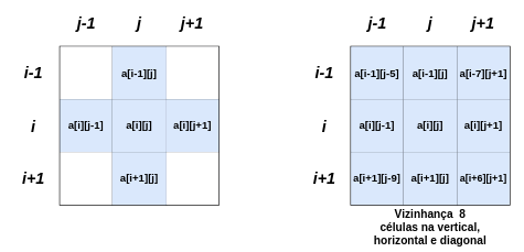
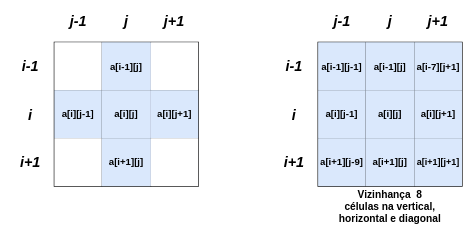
  <mxCell id="0" />
  <mxCell id="1" parent="0" />
  <mxCell id="2" value="i-1" style="text;html=1;align=center;verticalAlign=middle;whiteSpace=wrap;rounded=0;fontSize=24;fontStyle=3;fontColor=#000000;" parent="1" vertex="1"><mxGeometry x="20" y="94.5" width="60" height="30" as="geometry" /></mxCell>
  <mxCell id="3" value="i" style="text;html=1;align=center;verticalAlign=middle;whiteSpace=wrap;rounded=0;fontSize=24;fontStyle=3;fontColor=#000000;" parent="1" vertex="1"><mxGeometry x="20" y="176.5" width="60" height="30" as="geometry" /></mxCell>
  <mxCell id="4" value="i+1" style="text;html=1;align=center;verticalAlign=middle;whiteSpace=wrap;rounded=0;fontSize=24;fontStyle=3;fontColor=#000000;" parent="1" vertex="1"><mxGeometry x="20" y="255.5" width="60" height="30" as="geometry" /></mxCell>
  <mxCell id="5" value="" style="shape=table;startSize=0;container=1;collapsible=0;childLayout=tableLayout;fontSize=25;strokeWidth=2;fillColor=#D4E1F5;fontStyle=1" parent="1" vertex="1"><mxGeometry x="90" y="70" width="240" height="240" as="geometry" /></mxCell>
  <mxCell id="6" value="" style="shape=tableRow;horizontal=0;startSize=0;swimlaneHead=0;swimlaneBody=0;strokeColor=inherit;top=0;left=0;bottom=0;right=0;collapsible=0;dropTarget=0;fillColor=none;points=[[0,0.5],[1,0.5]];portConstraint=eastwest;fontSize=16;" parent="5" vertex="1"><mxGeometry width="240" height="80" as="geometry" /></mxCell>
  <mxCell id="7" value="" style="shape=partialRectangle;html=1;whiteSpace=wrap;connectable=0;overflow=hidden;top=0;left=0;bottom=0;right=0;pointerEvents=1;fontSize=16;" parent="6" vertex="1"><mxGeometry width="79" height="80" as="geometry"><mxRectangle width="79" height="80" as="alternateBounds" /></mxGeometry></mxCell>
  <mxCell id="8" value="&lt;font size=&quot;1&quot; style=&quot;&quot;&gt;&lt;b style=&quot;font-size: 16px;&quot;&gt;a[i-1][j]&lt;/b&gt;&lt;/font&gt;" style="shape=partialRectangle;html=1;whiteSpace=wrap;connectable=0;strokeColor=#6c8ebf;overflow=hidden;fillColor=#dae8fc;top=0;left=0;bottom=0;right=0;pointerEvents=1;fontSize=16;" parent="6" vertex="1"><mxGeometry x="79" width="82" height="80" as="geometry"><mxRectangle width="82" height="80" as="alternateBounds" /></mxGeometry></mxCell>
  <mxCell id="9" value="" style="shape=partialRectangle;html=1;whiteSpace=wrap;connectable=0;overflow=hidden;top=0;left=0;bottom=0;right=0;pointerEvents=1;fontSize=16;" parent="6" vertex="1"><mxGeometry x="161" width="79" height="80" as="geometry"><mxRectangle width="79" height="80" as="alternateBounds" /></mxGeometry></mxCell>
  <mxCell id="10" value="" style="shape=tableRow;horizontal=0;startSize=0;swimlaneHead=0;swimlaneBody=0;strokeColor=inherit;top=0;left=0;bottom=0;right=0;collapsible=0;dropTarget=0;fillColor=none;points=[[0,0.5],[1,0.5]];portConstraint=eastwest;fontSize=16;" parent="5" vertex="1"><mxGeometry y="80" width="240" height="80" as="geometry" /></mxCell>
  <mxCell id="11" value="&lt;font size=&quot;1&quot; style=&quot;&quot;&gt;&lt;b style=&quot;font-size: 16px;&quot;&gt;a[i][j-1]&lt;/b&gt;&lt;/font&gt;" style="shape=partialRectangle;html=1;whiteSpace=wrap;connectable=0;strokeColor=#6c8ebf;overflow=hidden;fillColor=#dae8fc;top=0;left=0;bottom=0;right=0;pointerEvents=1;fontSize=16;" parent="10" vertex="1"><mxGeometry width="79" height="80" as="geometry"><mxRectangle width="79" height="80" as="alternateBounds" /></mxGeometry></mxCell>
  <mxCell id="12" value="&lt;font size=&quot;1&quot; style=&quot;&quot;&gt;&lt;b style=&quot;font-size: 16px;&quot;&gt;a[i][j]&lt;/b&gt;&lt;/font&gt;" style="shape=partialRectangle;html=1;whiteSpace=wrap;connectable=0;strokeColor=#6c8ebf;overflow=hidden;fillColor=#dae8fc;top=0;left=0;bottom=0;right=0;pointerEvents=1;fontSize=16;" parent="10" vertex="1"><mxGeometry x="79" width="82" height="80" as="geometry"><mxRectangle width="82" height="80" as="alternateBounds" /></mxGeometry></mxCell>
  <mxCell id="13" value="&lt;b&gt;a[i][j+1]&lt;/b&gt;" style="shape=partialRectangle;html=1;whiteSpace=wrap;connectable=0;strokeColor=#6c8ebf;overflow=hidden;fillColor=#dae8fc;top=0;left=0;bottom=0;right=0;pointerEvents=1;fontSize=16;" parent="10" vertex="1"><mxGeometry x="161" width="79" height="80" as="geometry"><mxRectangle width="79" height="80" as="alternateBounds" /></mxGeometry></mxCell>
  <mxCell id="14" value="" style="shape=tableRow;horizontal=0;startSize=0;swimlaneHead=0;swimlaneBody=0;strokeColor=inherit;top=0;left=0;bottom=0;right=0;collapsible=0;dropTarget=0;fillColor=none;points=[[0,0.5],[1,0.5]];portConstraint=eastwest;fontSize=16;" parent="5" vertex="1"><mxGeometry y="160" width="240" height="80" as="geometry" /></mxCell>
  <mxCell id="15" value="" style="shape=partialRectangle;html=1;whiteSpace=wrap;connectable=0;overflow=hidden;top=0;left=0;bottom=0;right=0;pointerEvents=1;fontSize=16;" parent="14" vertex="1"><mxGeometry width="79" height="80" as="geometry"><mxRectangle width="79" height="80" as="alternateBounds" /></mxGeometry></mxCell>
  <mxCell id="16" value="&lt;font size=&quot;1&quot; style=&quot;&quot;&gt;&lt;b style=&quot;font-size: 16px;&quot;&gt;a[i+1][j]&lt;/b&gt;&lt;/font&gt;" style="shape=partialRectangle;html=1;whiteSpace=wrap;connectable=0;strokeColor=#6c8ebf;overflow=hidden;fillColor=#dae8fc;top=0;left=0;bottom=0;right=0;pointerEvents=1;fontSize=16;" parent="14" vertex="1"><mxGeometry x="79" width="82" height="80" as="geometry"><mxRectangle width="82" height="80" as="alternateBounds" /></mxGeometry></mxCell>
  <mxCell id="17" value="" style="shape=partialRectangle;html=1;whiteSpace=wrap;connectable=0;overflow=hidden;top=0;left=0;bottom=0;right=0;pointerEvents=1;fontSize=16;" parent="14" vertex="1"><mxGeometry x="161" width="79" height="80" as="geometry"><mxRectangle width="79" height="80" as="alternateBounds" /></mxGeometry></mxCell>
  <mxCell id="18" value="j-1" style="text;html=1;align=center;verticalAlign=middle;whiteSpace=wrap;rounded=0;fontSize=24;fontStyle=3;fontColor=#000000;" parent="1" vertex="1"><mxGeometry x="100" y="20" width="60" height="30" as="geometry" /></mxCell>
  <mxCell id="19" value="j" style="text;html=1;align=center;verticalAlign=middle;whiteSpace=wrap;rounded=0;fontSize=24;fontStyle=3;fontColor=#000000;" parent="1" vertex="1"><mxGeometry x="180" y="20" width="60" height="30" as="geometry" /></mxCell>
  <mxCell id="20" value="j+1" style="text;html=1;align=center;verticalAlign=middle;whiteSpace=wrap;rounded=0;fontSize=24;fontStyle=3;fontColor=#000000;" parent="1" vertex="1"><mxGeometry x="260" y="20" width="60" height="30" as="geometry" /></mxCell>
  <mxCell id="21" value="i-1" style="text;html=1;align=center;verticalAlign=middle;whiteSpace=wrap;rounded=0;fontSize=24;fontStyle=3;fontColor=#000000;" parent="1" vertex="1"><mxGeometry x="460" y="94.5" width="60" height="30" as="geometry" /></mxCell>
  <mxCell id="22" value="i" style="text;html=1;align=center;verticalAlign=middle;whiteSpace=wrap;rounded=0;fontSize=24;fontStyle=3;fontColor=#000000;" parent="1" vertex="1"><mxGeometry x="460" y="176.5" width="60" height="30" as="geometry" /></mxCell>
  <mxCell id="23" value="i+1" style="text;html=1;align=center;verticalAlign=middle;whiteSpace=wrap;rounded=0;fontSize=24;fontStyle=3;fontColor=#000000;" parent="1" vertex="1"><mxGeometry x="460" y="255.5" width="60" height="30" as="geometry" /></mxCell>
  <mxCell id="24" value="" style="shape=table;startSize=0;container=1;collapsible=0;childLayout=tableLayout;fontSize=25;strokeWidth=2;fillColor=#D4E1F5;fontStyle=1" parent="1" vertex="1"><mxGeometry x="530" y="70" width="240" height="240" as="geometry" /></mxCell>
  <mxCell id="25" value="" style="shape=tableRow;horizontal=0;startSize=0;swimlaneHead=0;swimlaneBody=0;strokeColor=inherit;top=0;left=0;bottom=0;right=0;collapsible=0;dropTarget=0;fillColor=none;points=[[0,0.5],[1,0.5]];portConstraint=eastwest;fontSize=16;" parent="24" vertex="1"><mxGeometry width="240" height="80" as="geometry" /></mxCell>
- <mxCell id="26" value="&lt;font size=&quot;1&quot; style=&quot;&quot;&gt;&lt;b style=&quot;font-size: 16px;&quot;&gt;a[i-1][j-5]&lt;/b&gt;&lt;/font&gt;" style="shape=partialRectangle;html=1;whiteSpace=wrap;connectable=0;strokeColor=#6c8ebf;overflow=hidden;fillColor=#dae8fc;top=0;left=0;bottom=0;right=0;pointerEvents=1;fontSize=16;" parent="25" vertex="1"><mxGeometry width="79" height="80" as="geometry"><mxRectangle width="79" height="80" as="alternateBounds" /></mxGeometry></mxCell>
+ <mxCell id="26" value="&lt;font size=&quot;1&quot; style=&quot;&quot;&gt;&lt;b style=&quot;font-size: 16px;&quot;&gt;a[i-1][j-1]&lt;/b&gt;&lt;/font&gt;" style="shape=partialRectangle;html=1;whiteSpace=wrap;connectable=0;strokeColor=#6c8ebf;overflow=hidden;fillColor=#dae8fc;top=0;left=0;bottom=0;right=0;pointerEvents=1;fontSize=16;" parent="25" vertex="1"><mxGeometry width="79" height="80" as="geometry"><mxRectangle width="79" height="80" as="alternateBounds" /></mxGeometry></mxCell>
  <mxCell id="27" value="&lt;font size=&quot;1&quot; style=&quot;&quot;&gt;&lt;b style=&quot;font-size: 16px;&quot;&gt;a[i-1][j]&lt;/b&gt;&lt;/font&gt;" style="shape=partialRectangle;html=1;whiteSpace=wrap;connectable=0;strokeColor=#6c8ebf;overflow=hidden;fillColor=#dae8fc;top=0;left=0;bottom=0;right=0;pointerEvents=1;fontSize=16;" parent="25" vertex="1"><mxGeometry x="79" width="82" height="80" as="geometry"><mxRectangle width="82" height="80" as="alternateBounds" /></mxGeometry></mxCell>
  <mxCell id="28" value="&lt;font size=&quot;1&quot; style=&quot;&quot;&gt;&lt;b style=&quot;font-size: 16px;&quot;&gt;a[i-7][j+1]&lt;/b&gt;&lt;/font&gt;" style="shape=partialRectangle;html=1;whiteSpace=wrap;connectable=0;strokeColor=#6c8ebf;overflow=hidden;fillColor=#dae8fc;top=0;left=0;bottom=0;right=0;pointerEvents=1;fontSize=16;" parent="25" vertex="1"><mxGeometry x="161" width="79" height="80" as="geometry"><mxRectangle width="79" height="80" as="alternateBounds" /></mxGeometry></mxCell>
  <mxCell id="29" value="" style="shape=tableRow;horizontal=0;startSize=0;swimlaneHead=0;swimlaneBody=0;strokeColor=inherit;top=0;left=0;bottom=0;right=0;collapsible=0;dropTarget=0;fillColor=none;points=[[0,0.5],[1,0.5]];portConstraint=eastwest;fontSize=16;" parent="24" vertex="1"><mxGeometry y="80" width="240" height="80" as="geometry" /></mxCell>
  <mxCell id="30" value="&lt;font size=&quot;1&quot; style=&quot;&quot;&gt;&lt;b style=&quot;font-size: 16px;&quot;&gt;a[i][j-1]&lt;/b&gt;&lt;/font&gt;" style="shape=partialRectangle;html=1;whiteSpace=wrap;connectable=0;strokeColor=#6c8ebf;overflow=hidden;fillColor=#dae8fc;top=0;left=0;bottom=0;right=0;pointerEvents=1;fontSize=16;" parent="29" vertex="1"><mxGeometry width="79" height="80" as="geometry"><mxRectangle width="79" height="80" as="alternateBounds" /></mxGeometry></mxCell>
  <mxCell id="31" value="&lt;font size=&quot;1&quot; style=&quot;&quot;&gt;&lt;b style=&quot;font-size: 16px;&quot;&gt;a[i][j]&lt;/b&gt;&lt;/font&gt;" style="shape=partialRectangle;html=1;whiteSpace=wrap;connectable=0;strokeColor=#6c8ebf;overflow=hidden;fillColor=#dae8fc;top=0;left=0;bottom=0;right=0;pointerEvents=1;fontSize=16;" parent="29" vertex="1"><mxGeometry x="79" width="82" height="80" as="geometry"><mxRectangle width="82" height="80" as="alternateBounds" /></mxGeometry></mxCell>
  <mxCell id="32" value="&lt;font size=&quot;1&quot; style=&quot;&quot;&gt;&lt;b style=&quot;font-size: 16px;&quot;&gt;a[i][j+1]&lt;/b&gt;&lt;/font&gt;" style="shape=partialRectangle;html=1;whiteSpace=wrap;connectable=0;strokeColor=#6c8ebf;overflow=hidden;fillColor=#dae8fc;top=0;left=0;bottom=0;right=0;pointerEvents=1;fontSize=16;" parent="29" vertex="1"><mxGeometry x="161" width="79" height="80" as="geometry"><mxRectangle width="79" height="80" as="alternateBounds" /></mxGeometry></mxCell>
  <mxCell id="33" value="" style="shape=tableRow;horizontal=0;startSize=0;swimlaneHead=0;swimlaneBody=0;strokeColor=inherit;top=0;left=0;bottom=0;right=0;collapsible=0;dropTarget=0;fillColor=none;points=[[0,0.5],[1,0.5]];portConstraint=eastwest;fontSize=16;" parent="24" vertex="1"><mxGeometry y="160" width="240" height="80" as="geometry" /></mxCell>
  <mxCell id="34" value="&lt;font size=&quot;1&quot; style=&quot;&quot;&gt;&lt;b style=&quot;font-size: 16px;&quot;&gt;a[i+1][j-9]&lt;/b&gt;&lt;/font&gt;" style="shape=partialRectangle;html=1;whiteSpace=wrap;connectable=0;strokeColor=#6c8ebf;overflow=hidden;fillColor=#dae8fc;top=0;left=0;bottom=0;right=0;pointerEvents=1;fontSize=16;" parent="33" vertex="1"><mxGeometry width="79" height="80" as="geometry"><mxRectangle width="79" height="80" as="alternateBounds" /></mxGeometry></mxCell>
  <mxCell id="35" value="&lt;font size=&quot;1&quot; style=&quot;&quot;&gt;&lt;b style=&quot;font-size: 16px;&quot;&gt;a[i+1][j]&lt;/b&gt;&lt;/font&gt;" style="shape=partialRectangle;html=1;whiteSpace=wrap;connectable=0;strokeColor=#6c8ebf;overflow=hidden;fillColor=#dae8fc;top=0;left=0;bottom=0;right=0;pointerEvents=1;fontSize=16;" parent="33" vertex="1"><mxGeometry x="79" width="82" height="80" as="geometry"><mxRectangle width="82" height="80" as="alternateBounds" /></mxGeometry></mxCell>
- <mxCell id="36" value="&lt;font size=&quot;1&quot; style=&quot;&quot;&gt;&lt;b style=&quot;font-size: 15px;&quot;&gt;a[i+6][j+1]&lt;/b&gt;&lt;/font&gt;" style="shape=partialRectangle;html=1;whiteSpace=wrap;connectable=0;strokeColor=#6c8ebf;overflow=hidden;fillColor=#dae8fc;top=0;left=0;bottom=0;right=0;pointerEvents=1;fontSize=16;" parent="33" vertex="1"><mxGeometry x="161" width="79" height="80" as="geometry"><mxRectangle width="79" height="80" as="alternateBounds" /></mxGeometry></mxCell>
+ <mxCell id="36" value="&lt;font size=&quot;1&quot; style=&quot;&quot;&gt;&lt;b style=&quot;font-size: 15px;&quot;&gt;a[i+1][j+1]&lt;/b&gt;&lt;/font&gt;" style="shape=partialRectangle;html=1;whiteSpace=wrap;connectable=0;strokeColor=#6c8ebf;overflow=hidden;fillColor=#dae8fc;top=0;left=0;bottom=0;right=0;pointerEvents=1;fontSize=16;" parent="33" vertex="1"><mxGeometry x="161" width="79" height="80" as="geometry"><mxRectangle width="79" height="80" as="alternateBounds" /></mxGeometry></mxCell>
  <mxCell id="37" value="j-1" style="text;html=1;align=center;verticalAlign=middle;whiteSpace=wrap;rounded=0;fontSize=24;fontStyle=3;fontColor=#000000;" parent="1" vertex="1"><mxGeometry x="540" y="20" width="60" height="30" as="geometry" /></mxCell>
  <mxCell id="38" value="j" style="text;html=1;align=center;verticalAlign=middle;whiteSpace=wrap;rounded=0;fontSize=24;fontStyle=3;fontColor=#000000;" parent="1" vertex="1"><mxGeometry x="620" y="20" width="60" height="30" as="geometry" /></mxCell>
  <mxCell id="39" value="j+1" style="text;html=1;align=center;verticalAlign=middle;whiteSpace=wrap;rounded=0;fontSize=24;fontStyle=3;fontColor=#000000;" parent="1" vertex="1"><mxGeometry x="700" y="20" width="60" height="30" as="geometry" /></mxCell>
  <mxCell id="40" value="Vizinhança&amp;nbsp; 8&lt;div style=&quot;font-size: 17px;&quot;&gt;células na vertical, horizontal e diagonal&lt;/div&gt;" style="text;html=1;align=center;verticalAlign=middle;whiteSpace=wrap;rounded=0;fontStyle=1;fontSize=17;" parent="1" vertex="1"><mxGeometry x="560" y="330" width="180" height="30" as="geometry" /></mxCell>
